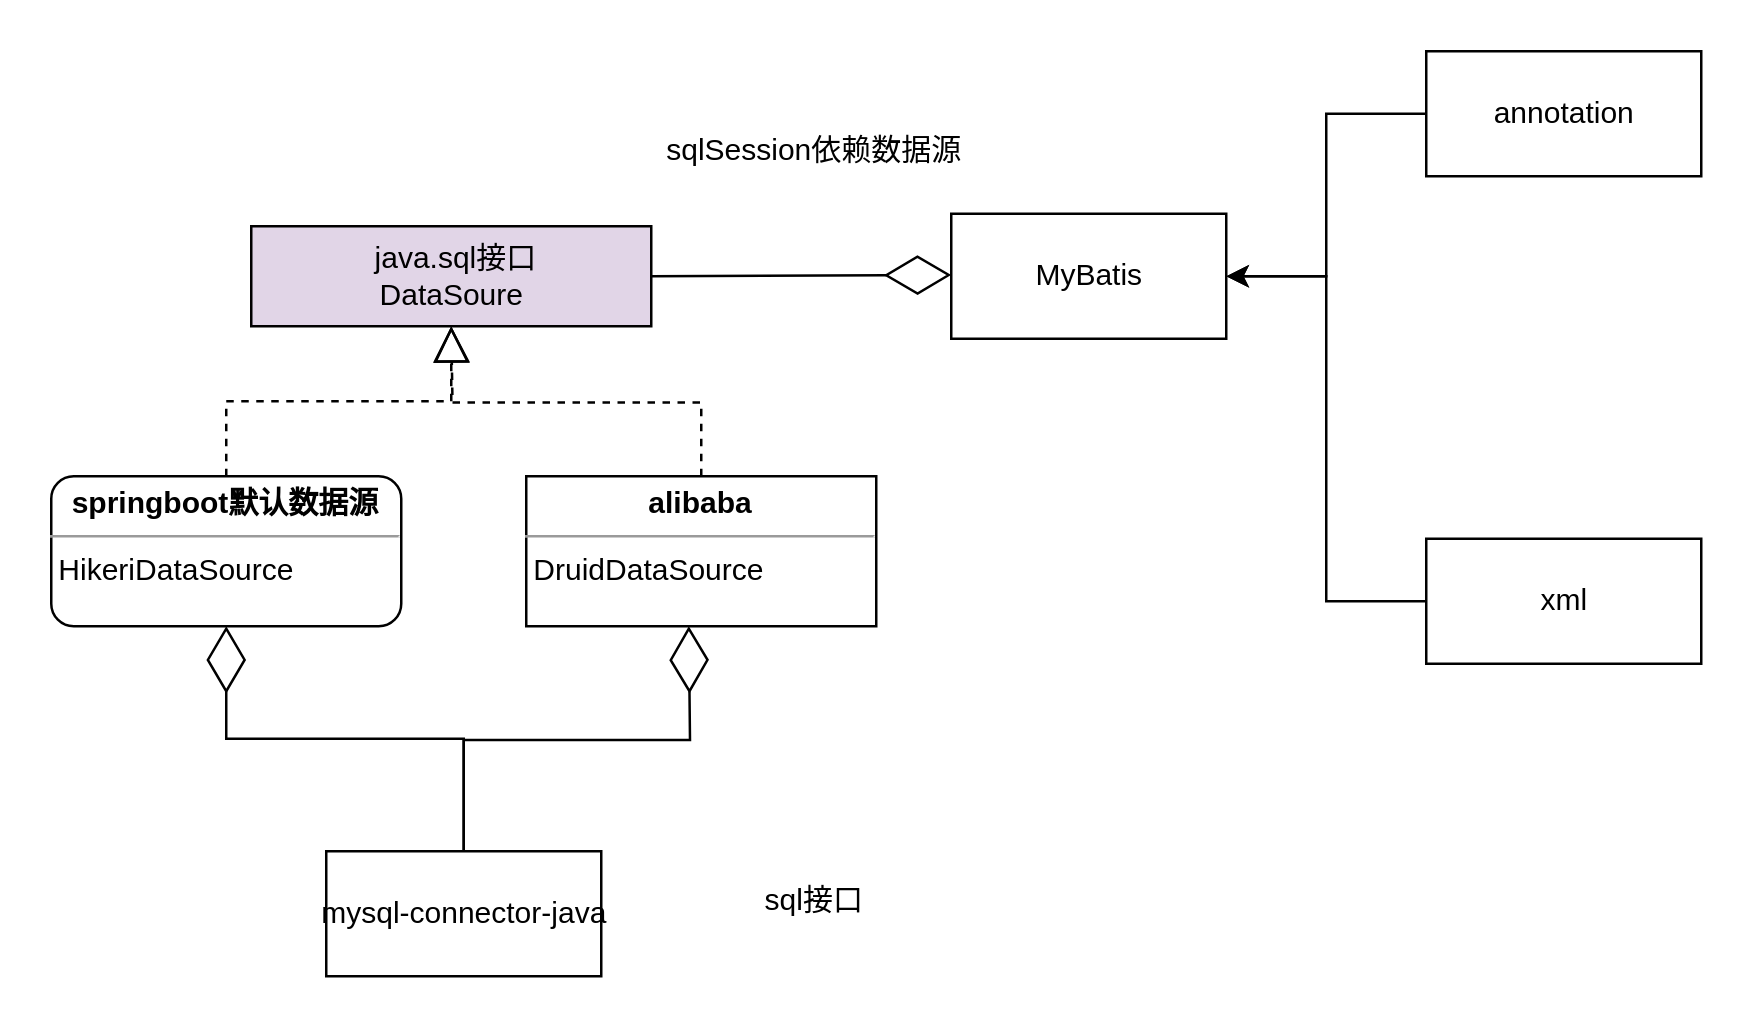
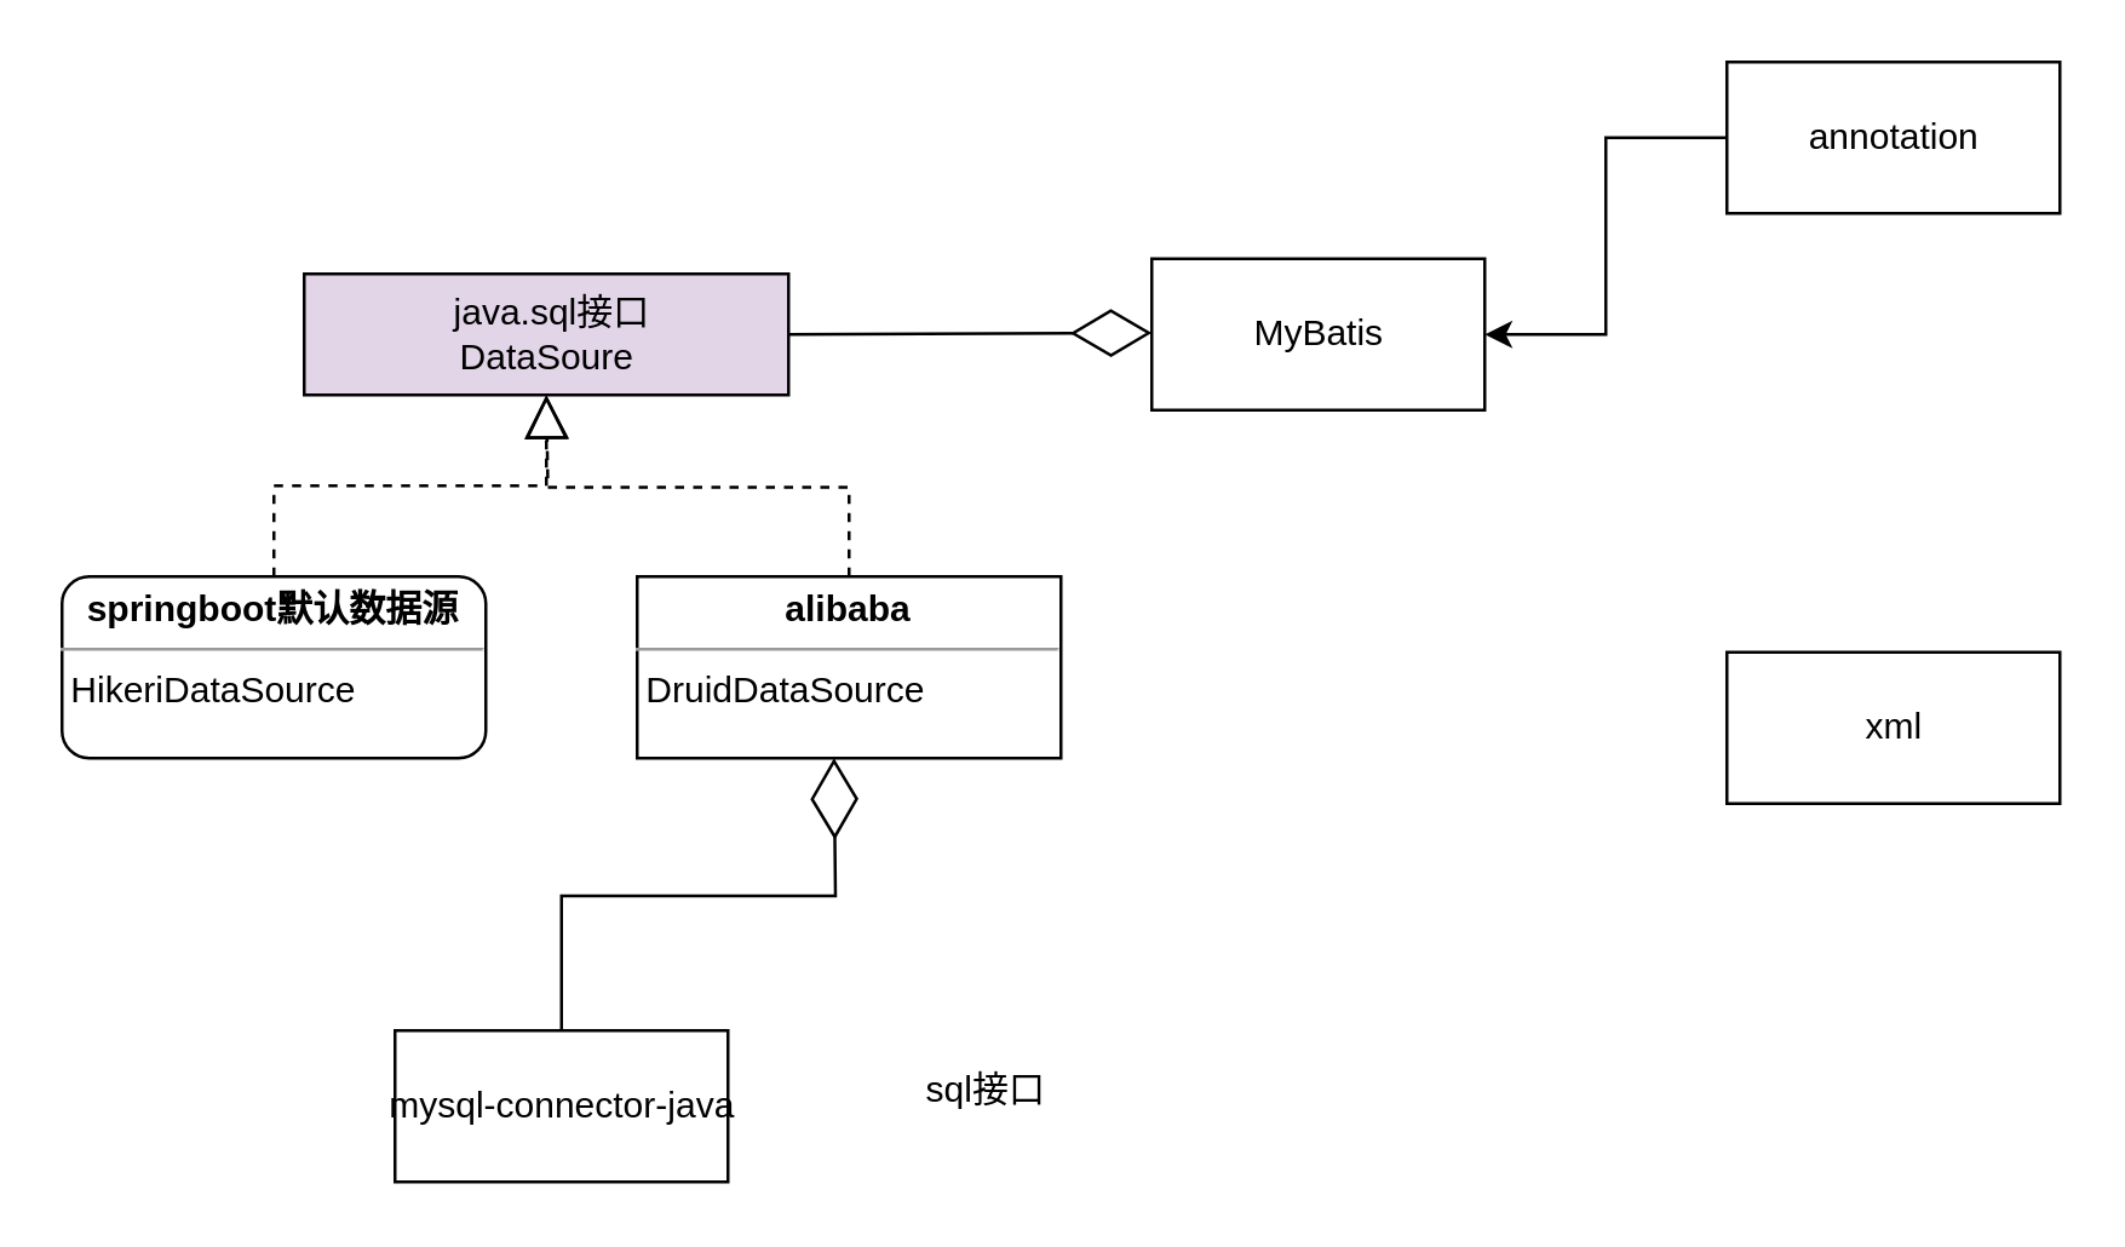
  <mxCell id="0" />
  <mxCell id="1" parent="0" />
  <mxCell id="2" value="&amp;nbsp;java.sql接口&lt;br&gt;DataSoure" style="html=1;fillColor=#e1d5e7;" vertex="1" parent="1"><mxGeometry x="100" y="90" width="160" height="40" as="geometry" /></mxCell>
  <mxCell id="3" value="&lt;p style=&quot;margin: 0px ; margin-top: 4px ; text-align: center&quot;&gt;&lt;b&gt;springboot默认数据源&lt;/b&gt;&lt;/p&gt;&lt;hr size=&quot;1&quot;&gt;&lt;div style=&quot;height: 2px&quot;&gt;&lt;span style=&quot;white-space: pre&quot;&gt; &lt;/span&gt;HikeriDataSource&lt;/div&gt;" style="verticalAlign=top;align=left;overflow=fill;fontSize=12;fontFamily=Helvetica;html=1;rounded=1;" vertex="1" parent="1"><mxGeometry x="20" y="190" width="140" height="60" as="geometry" /></mxCell>
  <mxCell id="4" value="&lt;p style=&quot;margin: 0px ; margin-top: 4px ; text-align: center&quot;&gt;&lt;b&gt;alibaba&lt;/b&gt;&lt;/p&gt;&lt;hr size=&quot;1&quot;&gt;&lt;div style=&quot;height: 2px&quot;&gt;&lt;span style=&quot;white-space: pre&quot;&gt; &lt;/span&gt;DruidDataSource&lt;/div&gt;" style="verticalAlign=top;align=left;overflow=fill;fontSize=12;fontFamily=Helvetica;html=1;" vertex="1" parent="1"><mxGeometry x="210" y="190" width="140" height="60" as="geometry" /></mxCell>
  <mxCell id="5" value="MyBatis" style="html=1;" vertex="1" parent="1"><mxGeometry x="380" y="85" width="110" height="50" as="geometry" /></mxCell>
- <mxCell id="6" value="sqlSession依赖数据源" style="text;html=1;align=center;verticalAlign=middle;resizable=0;points=[];autosize=1;strokeColor=none;fillColor=none;" vertex="1" parent="1"><mxGeometry x="260" y="50" width="130" height="20" as="geometry" /></mxCell>
  <mxCell id="7" value="mysql-connector-java" style="html=1;" vertex="1" parent="1"><mxGeometry x="130" y="340" width="110" height="50" as="geometry" /></mxCell>
  <mxCell id="8" value="sql接口" style="text;html=1;align=center;verticalAlign=middle;resizable=0;points=[];autosize=1;strokeColor=none;fillColor=none;" vertex="1" parent="1"><mxGeometry x="280" y="350" width="90" height="20" as="geometry" /></mxCell>
  <mxCell id="9" value="" style="endArrow=block;dashed=1;endFill=0;endSize=12;html=1;rounded=0;entryX=0.5;entryY=1;entryDx=0;entryDy=0;exitX=0.5;exitY=0;exitDx=0;exitDy=0;edgeStyle=orthogonalEdgeStyle;" edge="1" parent="1" source="3" target="2"><mxGeometry width="160" relative="1" as="geometry"><mxPoint x="90" y="180" as="sourcePoint" /><mxPoint x="240" y="160" as="targetPoint" /></mxGeometry></mxCell>
  <mxCell id="10" value="" style="endArrow=block;dashed=1;endFill=0;endSize=12;html=1;rounded=0;exitX=0.5;exitY=0;exitDx=0;exitDy=0;edgeStyle=orthogonalEdgeStyle;" edge="1" parent="1" source="4"><mxGeometry width="160" relative="1" as="geometry"><mxPoint x="224" y="195" as="sourcePoint" /><mxPoint x="180" y="130" as="targetPoint" /></mxGeometry></mxCell>
  <mxCell id="11" style="edgeStyle=orthogonalEdgeStyle;rounded=0;orthogonalLoop=1;jettySize=auto;html=1;exitX=0;exitY=0.5;exitDx=0;exitDy=0;entryX=1;entryY=0.5;entryDx=0;entryDy=0;" edge="1" parent="1" source="12" target="5"><mxGeometry relative="1" as="geometry" /></mxCell>
  <mxCell id="12" value="annotation" style="html=1;" vertex="1" parent="1"><mxGeometry x="570" y="20" width="110" height="50" as="geometry" /></mxCell>
- <mxCell id="13" style="edgeStyle=orthogonalEdgeStyle;rounded=0;orthogonalLoop=1;jettySize=auto;html=1;entryX=1;entryY=0.5;entryDx=0;entryDy=0;exitX=0;exitY=0.5;exitDx=0;exitDy=0;" edge="1" parent="1" source="14" target="5"><mxGeometry relative="1" as="geometry"><mxPoint x="550" y="160" as="sourcePoint" /><mxPoint x="510" y="160" as="targetPoint" /></mxGeometry></mxCell>
  <mxCell id="14" value="xml" style="html=1;" vertex="1" parent="1"><mxGeometry x="570" y="215" width="110" height="50" as="geometry" /></mxCell>
  <mxCell id="15" value="" style="endArrow=diamondThin;endFill=0;endSize=24;html=1;rounded=0;exitX=1;exitY=0.5;exitDx=0;exitDy=0;" edge="1" parent="1" source="2"><mxGeometry width="160" relative="1" as="geometry"><mxPoint x="270" y="110" as="sourcePoint" /><mxPoint x="380" y="109.5" as="targetPoint" /></mxGeometry></mxCell>
- <mxCell id="16" value="" style="endArrow=diamondThin;endFill=0;endSize=24;html=1;rounded=0;exitX=0.5;exitY=0;exitDx=0;exitDy=0;entryX=0.5;entryY=1;entryDx=0;entryDy=0;edgeStyle=orthogonalEdgeStyle;" edge="1" parent="1" source="7" target="3"><mxGeometry width="160" relative="1" as="geometry"><mxPoint x="-10" y="320.5" as="sourcePoint" /><mxPoint x="110" y="320" as="targetPoint" /></mxGeometry></mxCell>
  <mxCell id="17" value="" style="endArrow=diamondThin;endFill=0;endSize=24;html=1;rounded=0;entryX=0.5;entryY=1;entryDx=0;entryDy=0;edgeStyle=orthogonalEdgeStyle;exitX=0.5;exitY=0;exitDx=0;exitDy=0;" edge="1" parent="1" source="7"><mxGeometry width="160" relative="1" as="geometry"><mxPoint x="210" y="310" as="sourcePoint" /><mxPoint x="275.01" y="250" as="targetPoint" /></mxGeometry></mxCell>
